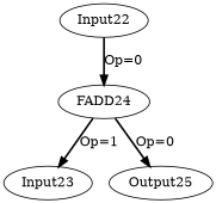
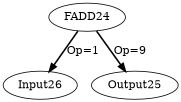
  digraph {
    node [offset="0, 0" opcode=Input pattern="0, 2, 4, 4"]
    edge [color=black operand=0 style=bold]
-   Input22 [pattern="4, 2, 4, 4"]
    FADD24 [opcode=FADD offset="" pattern=""]
-   Input23
+   Input23 [label=Input26]
    Output25 [opcode=Output]
-   Input22 -> FADD24 [label="Op=0"]
    FADD24 -> Input23 [label="Op=1" operand=1]
-   FADD24 -> Output25 [label="Op=0"]
+   FADD24 -> Output25 [label="Op=9"]
  }
